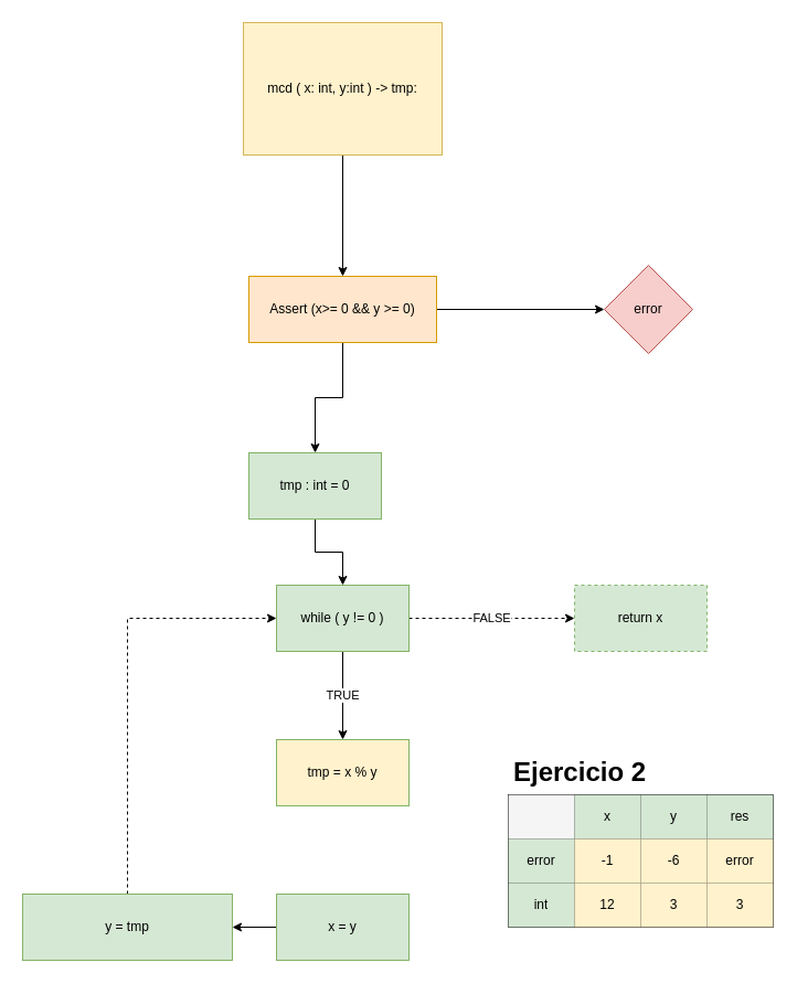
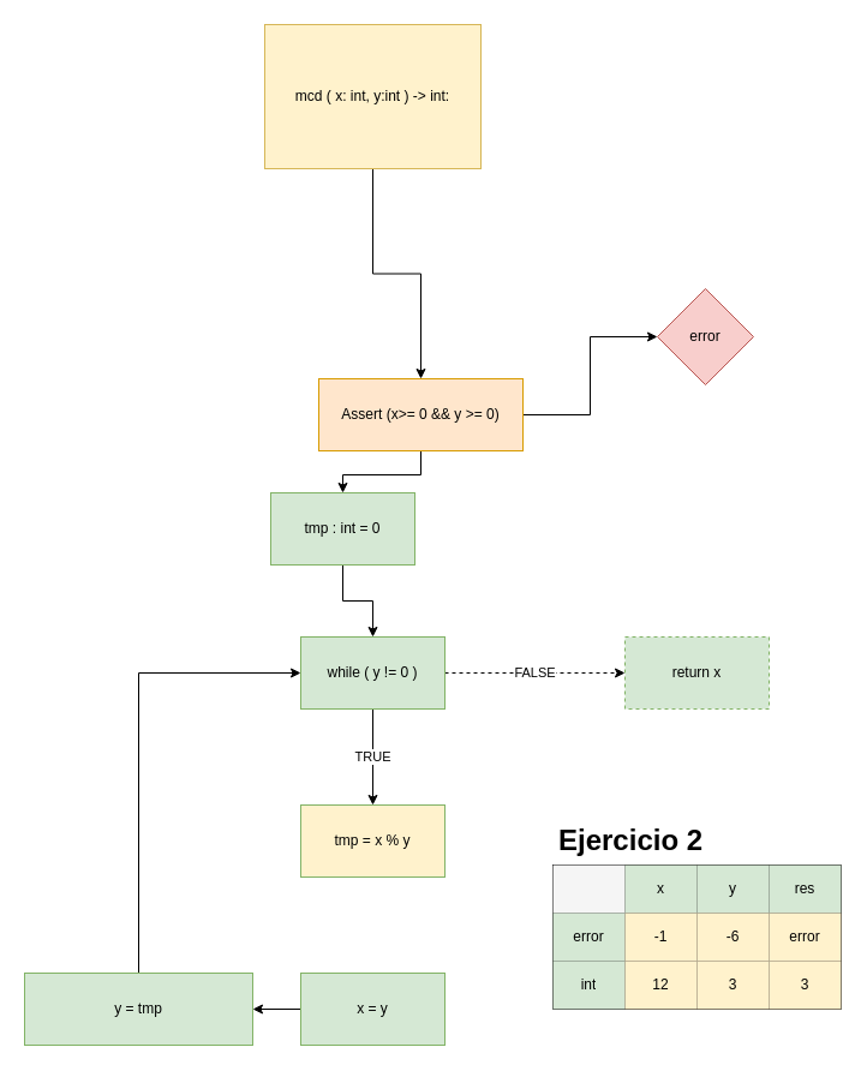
  <mxCell id="0" />
  <mxCell id="1" parent="0" />
  <mxCell id="2" value="" style="edgeStyle=orthogonalEdgeStyle;rounded=0;orthogonalLoop=1;jettySize=auto;html=1;" edge="1" parent="1" source="3" target="6"><mxGeometry relative="1" as="geometry" /></mxCell>
- <mxCell id="3" value="mcd ( x: int, y:int ) -&amp;gt; tmp:" style="rounded=0;whiteSpace=wrap;html=1;fillColor=#fff2cc;strokeColor=#d6b656;" vertex="1" parent="1"><mxGeometry x="220" y="20" width="180" height="120" as="geometry" /></mxCell>
+ <mxCell id="3" value="mcd ( x: int, y:int ) -&amp;gt; int:" style="rounded=0;whiteSpace=wrap;html=1;fillColor=#fff2cc;strokeColor=#d6b656;" vertex="1" parent="1"><mxGeometry x="220" y="20" width="180" height="120" as="geometry" /></mxCell>
  <mxCell id="4" value="" style="edgeStyle=orthogonalEdgeStyle;rounded=0;orthogonalLoop=1;jettySize=auto;html=1;" edge="1" parent="1" source="6" target="7"><mxGeometry relative="1" as="geometry" /></mxCell>
  <mxCell id="5" value="" style="edgeStyle=orthogonalEdgeStyle;rounded=0;orthogonalLoop=1;jettySize=auto;html=1;" edge="1" parent="1" source="6" target="9"><mxGeometry relative="1" as="geometry" /></mxCell>
- <mxCell id="6" value="Assert (x&amp;gt;= 0 &amp;amp;&amp;amp; y &amp;gt;= 0)" style="whiteSpace=wrap;html=1;rounded=0;fillColor=#ffe6cc;strokeColor=#d79b00;" vertex="1" parent="1"><mxGeometry x="225" y="250" width="170" height="60" as="geometry" /></mxCell>
+ <mxCell id="6" value="Assert (x&amp;gt;= 0 &amp;amp;&amp;amp; y &amp;gt;= 0)" style="whiteSpace=wrap;html=1;rounded=0;fillColor=#ffe6cc;strokeColor=#d79b00;" vertex="1" parent="1"><mxGeometry x="265" y="315" width="170" height="60" as="geometry" /></mxCell>
  <mxCell id="7" value="error" style="rhombus;whiteSpace=wrap;html=1;rounded=0;fillColor=#f8cecc;strokeColor=#b85450;" vertex="1" parent="1"><mxGeometry x="547" y="240" width="80" height="80" as="geometry" /></mxCell>
  <mxCell id="8" value="" style="edgeStyle=orthogonalEdgeStyle;rounded=0;orthogonalLoop=1;jettySize=auto;html=1;" edge="1" parent="1" source="9" target="12"><mxGeometry relative="1" as="geometry" /></mxCell>
  <mxCell id="9" value="tmp : int = 0" style="whiteSpace=wrap;html=1;rounded=0;fillColor=#d5e8d4;strokeColor=#82b366;" vertex="1" parent="1"><mxGeometry x="225" y="410" width="120" height="60" as="geometry" /></mxCell>
  <mxCell id="10" value="TRUE" style="edgeStyle=orthogonalEdgeStyle;rounded=0;orthogonalLoop=1;jettySize=auto;html=1;" edge="1" parent="1" source="12" target="13"><mxGeometry relative="1" as="geometry" /></mxCell>
  <mxCell id="11" value="FALSE" style="edgeStyle=orthogonalEdgeStyle;rounded=0;orthogonalLoop=1;jettySize=auto;html=1;dashed=1;" edge="1" parent="1" source="12" target="18"><mxGeometry relative="1" as="geometry" /></mxCell>
  <mxCell id="12" value="while ( y != 0 )" style="whiteSpace=wrap;html=1;rounded=0;fillColor=#d5e8d4;strokeColor=#82b366;" vertex="1" parent="1"><mxGeometry x="250" y="530" width="120" height="60" as="geometry" /></mxCell>
  <mxCell id="13" value="tmp = x % y" style="whiteSpace=wrap;html=1;rounded=0;fillColor=#fff2cc;strokeColor=#82b366;" vertex="1" parent="1"><mxGeometry x="250" y="670" width="120" height="60" as="geometry" /></mxCell>
  <mxCell id="14" value="" style="edgeStyle=orthogonalEdgeStyle;rounded=0;orthogonalLoop=1;jettySize=auto;html=1;" edge="1" parent="1" source="15" target="17"><mxGeometry relative="1" as="geometry" /></mxCell>
  <mxCell id="15" value="x = y" style="whiteSpace=wrap;html=1;rounded=0;fillColor=#d5e8d4;strokeColor=#82b366;" vertex="1" parent="1"><mxGeometry x="250" y="810" width="120" height="60" as="geometry" /></mxCell>
- <mxCell id="16" style="edgeStyle=orthogonalEdgeStyle;rounded=0;orthogonalLoop=1;jettySize=auto;html=1;exitX=0.5;exitY=0;exitDx=0;exitDy=0;entryX=0;entryY=0.5;entryDx=0;entryDy=0;dashed=1;" edge="1" parent="1" source="17" target="12"><mxGeometry relative="1" as="geometry" /></mxCell>
+ <mxCell id="16" style="edgeStyle=orthogonalEdgeStyle;rounded=0;orthogonalLoop=1;jettySize=auto;html=1;exitX=0.5;exitY=0;exitDx=0;exitDy=0;entryX=0;entryY=0.5;entryDx=0;entryDy=0;" edge="1" parent="1" source="17" target="12"><mxGeometry relative="1" as="geometry" /></mxCell>
  <mxCell id="17" value="y = tmp" style="whiteSpace=wrap;html=1;rounded=0;fillColor=#d5e8d4;strokeColor=#82b366;" vertex="1" parent="1"><mxGeometry x="20" y="810" width="190" height="60" as="geometry" /></mxCell>
  <mxCell id="18" value="return x" style="whiteSpace=wrap;html=1;rounded=0;fillColor=#d5e8d4;strokeColor=#82b366;dashed=1;" vertex="1" parent="1"><mxGeometry x="520" y="530" width="120" height="60" as="geometry" /></mxCell>
  <mxCell id="19" value="&lt;h1&gt;Ejercicio 2&lt;/h1&gt;" style="text;html=1;strokeColor=none;fillColor=none;spacing=5;spacingTop=-20;whiteSpace=wrap;overflow=hidden;rounded=0;" vertex="1" parent="1"><mxGeometry x="460" y="680" width="190" height="120" as="geometry" /></mxCell>
  <mxCell id="20" value="" style="shape=table;startSize=0;container=1;collapsible=0;childLayout=tableLayout;" vertex="1" parent="1"><mxGeometry x="460" y="720" width="240" height="120" as="geometry" /></mxCell>
  <mxCell id="21" value="" style="shape=tableRow;horizontal=0;startSize=0;swimlaneHead=0;swimlaneBody=0;strokeColor=inherit;top=0;left=0;bottom=0;right=0;collapsible=0;dropTarget=0;fillColor=none;points=[[0,0.5],[1,0.5]];portConstraint=eastwest;" vertex="1" parent="20"><mxGeometry width="240" height="40" as="geometry" /></mxCell>
  <mxCell id="22" value="" style="shape=partialRectangle;html=1;whiteSpace=wrap;connectable=0;strokeColor=#666666;overflow=hidden;fillColor=#f5f5f5;top=0;left=0;bottom=0;right=0;pointerEvents=1;fontColor=#333333;" vertex="1" parent="21"><mxGeometry width="60" height="40" as="geometry"><mxRectangle width="60" height="40" as="alternateBounds" /></mxGeometry></mxCell>
  <mxCell id="23" value="x" style="shape=partialRectangle;html=1;whiteSpace=wrap;connectable=0;strokeColor=#82b366;overflow=hidden;fillColor=#d5e8d4;top=0;left=0;bottom=0;right=0;pointerEvents=1;" vertex="1" parent="21"><mxGeometry x="60" width="60" height="40" as="geometry"><mxRectangle width="60" height="40" as="alternateBounds" /></mxGeometry></mxCell>
  <mxCell id="24" value="y" style="shape=partialRectangle;html=1;whiteSpace=wrap;connectable=0;strokeColor=#82b366;overflow=hidden;fillColor=#d5e8d4;top=0;left=0;bottom=0;right=0;pointerEvents=1;" vertex="1" parent="21"><mxGeometry x="120" width="60" height="40" as="geometry"><mxRectangle width="60" height="40" as="alternateBounds" /></mxGeometry></mxCell>
  <mxCell id="25" value="res" style="shape=partialRectangle;html=1;whiteSpace=wrap;connectable=0;strokeColor=#82b366;overflow=hidden;fillColor=#d5e8d4;top=0;left=0;bottom=0;right=0;pointerEvents=1;" vertex="1" parent="21"><mxGeometry x="180" width="60" height="40" as="geometry"><mxRectangle width="60" height="40" as="alternateBounds" /></mxGeometry></mxCell>
  <mxCell id="26" value="" style="shape=tableRow;horizontal=0;startSize=0;swimlaneHead=0;swimlaneBody=0;strokeColor=inherit;top=0;left=0;bottom=0;right=0;collapsible=0;dropTarget=0;fillColor=none;points=[[0,0.5],[1,0.5]];portConstraint=eastwest;" vertex="1" parent="20"><mxGeometry y="40" width="240" height="40" as="geometry" /></mxCell>
  <mxCell id="27" value="error" style="shape=partialRectangle;html=1;whiteSpace=wrap;connectable=0;strokeColor=#82b366;overflow=hidden;fillColor=#d5e8d4;top=0;left=0;bottom=0;right=0;pointerEvents=1;" vertex="1" parent="26"><mxGeometry width="60" height="40" as="geometry"><mxRectangle width="60" height="40" as="alternateBounds" /></mxGeometry></mxCell>
  <mxCell id="28" value="-1" style="shape=partialRectangle;html=1;whiteSpace=wrap;connectable=0;strokeColor=#d6b656;overflow=hidden;fillColor=#fff2cc;top=0;left=0;bottom=0;right=0;pointerEvents=1;" vertex="1" parent="26"><mxGeometry x="60" width="60" height="40" as="geometry"><mxRectangle width="60" height="40" as="alternateBounds" /></mxGeometry></mxCell>
  <mxCell id="29" value="-6" style="shape=partialRectangle;html=1;whiteSpace=wrap;connectable=0;strokeColor=#d6b656;overflow=hidden;fillColor=#fff2cc;top=0;left=0;bottom=0;right=0;pointerEvents=1;" vertex="1" parent="26"><mxGeometry x="120" width="60" height="40" as="geometry"><mxRectangle width="60" height="40" as="alternateBounds" /></mxGeometry></mxCell>
  <mxCell id="30" value="error" style="shape=partialRectangle;html=1;whiteSpace=wrap;connectable=0;strokeColor=#d6b656;overflow=hidden;fillColor=#fff2cc;top=0;left=0;bottom=0;right=0;pointerEvents=1;" vertex="1" parent="26"><mxGeometry x="180" width="60" height="40" as="geometry"><mxRectangle width="60" height="40" as="alternateBounds" /></mxGeometry></mxCell>
  <mxCell id="31" value="" style="shape=tableRow;horizontal=0;startSize=0;swimlaneHead=0;swimlaneBody=0;strokeColor=inherit;top=0;left=0;bottom=0;right=0;collapsible=0;dropTarget=0;fillColor=none;points=[[0,0.5],[1,0.5]];portConstraint=eastwest;" vertex="1" parent="20"><mxGeometry y="80" width="240" height="40" as="geometry" /></mxCell>
  <mxCell id="32" value="int" style="shape=partialRectangle;html=1;whiteSpace=wrap;connectable=0;strokeColor=#82b366;overflow=hidden;fillColor=#d5e8d4;top=0;left=0;bottom=0;right=0;pointerEvents=1;" vertex="1" parent="31"><mxGeometry width="60" height="40" as="geometry"><mxRectangle width="60" height="40" as="alternateBounds" /></mxGeometry></mxCell>
  <mxCell id="33" value="12" style="shape=partialRectangle;html=1;whiteSpace=wrap;connectable=0;strokeColor=#d6b656;overflow=hidden;fillColor=#fff2cc;top=0;left=0;bottom=0;right=0;pointerEvents=1;" vertex="1" parent="31"><mxGeometry x="60" width="60" height="40" as="geometry"><mxRectangle width="60" height="40" as="alternateBounds" /></mxGeometry></mxCell>
  <mxCell id="34" value="3" style="shape=partialRectangle;html=1;whiteSpace=wrap;connectable=0;strokeColor=#d6b656;overflow=hidden;fillColor=#fff2cc;top=0;left=0;bottom=0;right=0;pointerEvents=1;" vertex="1" parent="31"><mxGeometry x="120" width="60" height="40" as="geometry"><mxRectangle width="60" height="40" as="alternateBounds" /></mxGeometry></mxCell>
  <mxCell id="35" value="3" style="shape=partialRectangle;html=1;whiteSpace=wrap;connectable=0;strokeColor=#d6b656;overflow=hidden;fillColor=#fff2cc;top=0;left=0;bottom=0;right=0;pointerEvents=1;" vertex="1" parent="31"><mxGeometry x="180" width="60" height="40" as="geometry"><mxRectangle width="60" height="40" as="alternateBounds" /></mxGeometry></mxCell>
